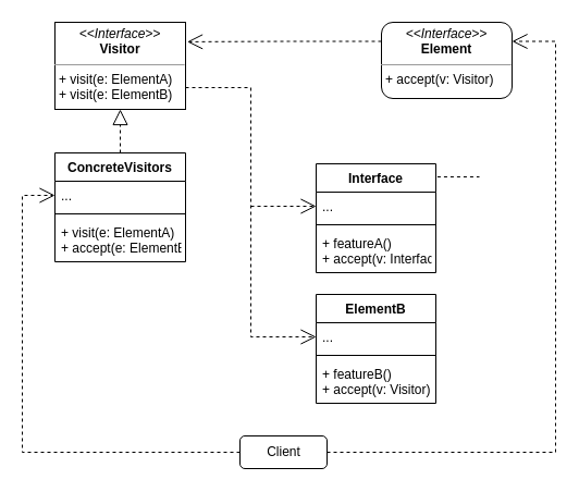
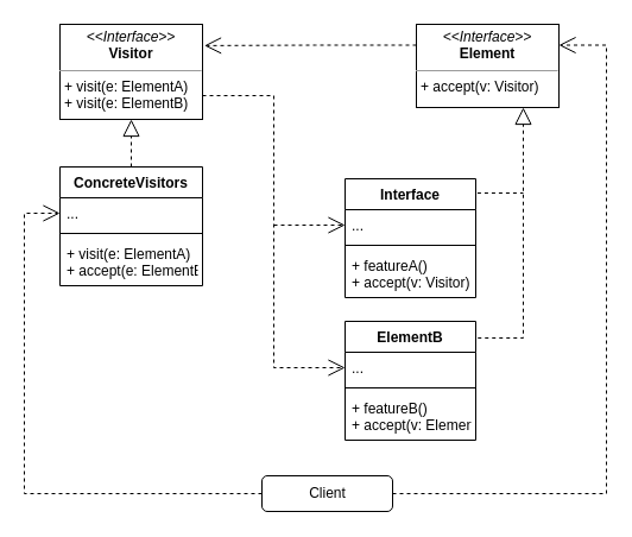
  <mxCell id="0" />
  <mxCell id="1" parent="0" />
  <mxCell id="2" value="" style="edgeStyle=orthogonalEdgeStyle;rounded=0;orthogonalLoop=1;jettySize=auto;html=1;dashed=1;endArrow=open;endFill=0;strokeWidth=1;endSize=12;exitX=0;exitY=0.25;exitDx=0;exitDy=0;entryX=1.013;entryY=0.224;entryDx=0;entryDy=0;entryPerimeter=0;" edge="1" parent="1" source="3" target="4"><mxGeometry relative="1" as="geometry"><mxPoint x="300" y="37" as="targetPoint" /></mxGeometry></mxCell>
- <mxCell id="3" value="&lt;p style=&quot;margin: 0px ; margin-top: 4px ; text-align: center&quot;&gt;&lt;i&gt;&amp;lt;&amp;lt;Interface&amp;gt;&amp;gt;&lt;/i&gt;&lt;br&gt;&lt;b&gt;Element&lt;/b&gt;&lt;/p&gt;&lt;hr size=&quot;1&quot;&gt;&lt;p style=&quot;margin: 0px ; margin-left: 4px&quot;&gt;+ accept(v: Visitor)&lt;/p&gt;" style="verticalAlign=top;align=left;overflow=fill;fontSize=12;fontFamily=Helvetica;html=1;rounded=1;" vertex="1" parent="1"><mxGeometry x="350" y="20" width="120" height="70" as="geometry" /></mxCell>
+ <mxCell id="3" value="&lt;p style=&quot;margin: 0px ; margin-top: 4px ; text-align: center&quot;&gt;&lt;i&gt;&amp;lt;&amp;lt;Interface&amp;gt;&amp;gt;&lt;/i&gt;&lt;br&gt;&lt;b&gt;Element&lt;/b&gt;&lt;/p&gt;&lt;hr size=&quot;1&quot;&gt;&lt;p style=&quot;margin: 0px ; margin-left: 4px&quot;&gt;+ accept(v: Visitor)&lt;/p&gt;" style="verticalAlign=top;align=left;overflow=fill;fontSize=12;fontFamily=Helvetica;html=1;" vertex="1" parent="1"><mxGeometry x="350" y="20" width="120" height="70" as="geometry" /></mxCell>
  <mxCell id="4" value="&lt;p style=&quot;margin: 0px ; margin-top: 4px ; text-align: center&quot;&gt;&lt;i&gt;&amp;lt;&amp;lt;Interface&amp;gt;&amp;gt;&lt;/i&gt;&lt;br&gt;&lt;b&gt;Visitor&lt;/b&gt;&lt;/p&gt;&lt;hr size=&quot;1&quot;&gt;&lt;p style=&quot;margin: 0px ; margin-left: 4px&quot;&gt;+ visit(e: ElementA)&lt;/p&gt;&lt;p style=&quot;margin: 0px ; margin-left: 4px&quot;&gt;+ visit(e: ElementB)&lt;/p&gt;" style="verticalAlign=top;align=left;overflow=fill;fontSize=12;fontFamily=Helvetica;html=1;" vertex="1" parent="1"><mxGeometry x="50" y="20" width="120" height="80" as="geometry" /></mxCell>
  <mxCell id="5" value="Interface" style="swimlane;fontStyle=1;align=center;verticalAlign=top;childLayout=stackLayout;horizontal=1;startSize=26;horizontalStack=0;resizeParent=1;resizeParentMax=0;resizeLast=0;collapsible=1;marginBottom=0;" vertex="1" parent="1"><mxGeometry x="290" y="150" width="110" height="100" as="geometry" /></mxCell>
  <mxCell id="6" value="..." style="text;strokeColor=none;fillColor=none;align=left;verticalAlign=top;spacingLeft=4;spacingRight=4;overflow=hidden;rotatable=0;points=[[0,0.5],[1,0.5]];portConstraint=eastwest;" vertex="1" parent="5"><mxGeometry y="26" width="110" height="26" as="geometry" /></mxCell>
  <mxCell id="7" value="" style="line;strokeWidth=1;fillColor=none;align=left;verticalAlign=middle;spacingTop=-1;spacingLeft=3;spacingRight=3;rotatable=0;labelPosition=right;points=[];portConstraint=eastwest;" vertex="1" parent="5"><mxGeometry y="52" width="110" height="8" as="geometry" /></mxCell>
- <mxCell id="8" value="+ featureA()&#10;+ accept(v: Interface)" style="text;strokeColor=none;fillColor=none;align=left;verticalAlign=top;spacingLeft=4;spacingRight=4;overflow=hidden;rotatable=0;points=[[0,0.5],[1,0.5]];portConstraint=eastwest;" vertex="1" parent="5"><mxGeometry y="60" width="110" height="40" as="geometry" /></mxCell>
+ <mxCell id="8" value="+ featureA()&#10;+ accept(v: Visitor)" style="text;strokeColor=none;fillColor=none;align=left;verticalAlign=top;spacingLeft=4;spacingRight=4;overflow=hidden;rotatable=0;points=[[0,0.5],[1,0.5]];portConstraint=eastwest;" vertex="1" parent="5"><mxGeometry y="60" width="110" height="40" as="geometry" /></mxCell>
  <mxCell id="9" value="ElementB" style="swimlane;fontStyle=1;align=center;verticalAlign=top;childLayout=stackLayout;horizontal=1;startSize=26;horizontalStack=0;resizeParent=1;resizeParentMax=0;resizeLast=0;collapsible=1;marginBottom=0;" vertex="1" parent="1"><mxGeometry x="290" y="270" width="110" height="100" as="geometry" /></mxCell>
  <mxCell id="10" value="..." style="text;strokeColor=none;fillColor=none;align=left;verticalAlign=top;spacingLeft=4;spacingRight=4;overflow=hidden;rotatable=0;points=[[0,0.5],[1,0.5]];portConstraint=eastwest;" vertex="1" parent="9"><mxGeometry y="26" width="110" height="26" as="geometry" /></mxCell>
  <mxCell id="11" value="" style="line;strokeWidth=1;fillColor=none;align=left;verticalAlign=middle;spacingTop=-1;spacingLeft=3;spacingRight=3;rotatable=0;labelPosition=right;points=[];portConstraint=eastwest;" vertex="1" parent="9"><mxGeometry y="52" width="110" height="8" as="geometry" /></mxCell>
- <mxCell id="12" value="+ featureB()&#10;+ accept(v: Visitor)" style="text;strokeColor=none;fillColor=none;align=left;verticalAlign=top;spacingLeft=4;spacingRight=4;overflow=hidden;rotatable=0;points=[[0,0.5],[1,0.5]];portConstraint=eastwest;" vertex="1" parent="9"><mxGeometry y="60" width="110" height="40" as="geometry" /></mxCell>
+ <mxCell id="12" value="+ featureB()&#10;+ accept(v: ElementA)" style="text;strokeColor=none;fillColor=none;align=left;verticalAlign=top;spacingLeft=4;spacingRight=4;overflow=hidden;rotatable=0;points=[[0,0.5],[1,0.5]];portConstraint=eastwest;" vertex="1" parent="9"><mxGeometry y="60" width="110" height="40" as="geometry" /></mxCell>
  <mxCell id="13" value="ConcreteVisitors" style="swimlane;fontStyle=1;align=center;verticalAlign=top;childLayout=stackLayout;horizontal=1;startSize=26;horizontalStack=0;resizeParent=1;resizeParentMax=0;resizeLast=0;collapsible=1;marginBottom=0;" vertex="1" parent="1"><mxGeometry x="50" y="140" width="120" height="100" as="geometry" /></mxCell>
  <mxCell id="14" value="..." style="text;strokeColor=none;fillColor=none;align=left;verticalAlign=top;spacingLeft=4;spacingRight=4;overflow=hidden;rotatable=0;points=[[0,0.5],[1,0.5]];portConstraint=eastwest;" vertex="1" parent="13"><mxGeometry y="26" width="120" height="26" as="geometry" /></mxCell>
  <mxCell id="15" value="" style="line;strokeWidth=1;fillColor=none;align=left;verticalAlign=middle;spacingTop=-1;spacingLeft=3;spacingRight=3;rotatable=0;labelPosition=right;points=[];portConstraint=eastwest;" vertex="1" parent="13"><mxGeometry y="52" width="120" height="8" as="geometry" /></mxCell>
  <mxCell id="16" value="+ visit(e: ElementA)&#10;+ accept(e: ElementB)" style="text;strokeColor=none;fillColor=none;align=left;verticalAlign=top;spacingLeft=4;spacingRight=4;overflow=hidden;rotatable=0;points=[[0,0.5],[1,0.5]];portConstraint=eastwest;" vertex="1" parent="13"><mxGeometry y="60" width="120" height="40" as="geometry" /></mxCell>
  <mxCell id="17" value="" style="endArrow=block;dashed=1;endFill=0;endSize=12;html=1;rounded=0;entryX=0.5;entryY=1;entryDx=0;entryDy=0;" edge="1" parent="1" target="4"><mxGeometry width="160" relative="1" as="geometry"><mxPoint x="110" y="140" as="sourcePoint" /><mxPoint x="210" y="150" as="targetPoint" /></mxGeometry></mxCell>
+ <mxCell id="18" value="" style="endArrow=block;dashed=1;endFill=0;endSize=12;html=1;rounded=0;strokeWidth=1;exitX=1.016;exitY=0.14;exitDx=0;exitDy=0;exitPerimeter=0;entryX=0.75;entryY=1;entryDx=0;entryDy=0;" edge="1" parent="1" source="9" target="3"><mxGeometry width="160" relative="1" as="geometry"><mxPoint x="310" y="150" as="sourcePoint" /><mxPoint x="470" y="150" as="targetPoint" /><Array as="points"><mxPoint x="440" y="284" /></Array></mxGeometry></mxCell>
  <mxCell id="19" value="" style="endArrow=none;dashed=1;endFill=0;endSize=12;html=1;rounded=0;strokeWidth=1;exitX=1.013;exitY=0.12;exitDx=0;exitDy=0;exitPerimeter=0;" edge="1" parent="1" source="5"><mxGeometry width="160" relative="1" as="geometry"><mxPoint x="310" y="200" as="sourcePoint" /><mxPoint x="440" y="162" as="targetPoint" /></mxGeometry></mxCell>
  <mxCell id="20" value="" style="endArrow=open;endFill=1;endSize=12;html=1;rounded=0;dashed=1;strokeWidth=1;exitX=1;exitY=0.75;exitDx=0;exitDy=0;" edge="1" parent="1" source="4"><mxGeometry width="160" relative="1" as="geometry"><mxPoint x="170" y="210" as="sourcePoint" /><mxPoint x="290" y="309" as="targetPoint" /><Array as="points"><mxPoint x="230" y="80" /><mxPoint x="230" y="309" /></Array></mxGeometry></mxCell>
  <mxCell id="21" value="" style="endArrow=open;endFill=1;endSize=12;html=1;rounded=0;dashed=1;strokeWidth=1;entryX=0;entryY=0.5;entryDx=0;entryDy=0;" edge="1" parent="1" target="6"><mxGeometry width="160" relative="1" as="geometry"><mxPoint x="230" y="189" as="sourcePoint" /><mxPoint x="300" y="319" as="targetPoint" /><Array as="points"><mxPoint x="240" y="189" /></Array></mxGeometry></mxCell>
- <mxCell id="22" value="Client" style="html=1;rounded=1;" vertex="1" parent="1"><mxGeometry x="220" y="400" width="80" height="30" as="geometry" /></mxCell>
+ <mxCell id="22" value="Client" style="html=1;rounded=1;" vertex="1" parent="1"><mxGeometry x="220" y="400" width="110" height="30" as="geometry" /></mxCell>
  <mxCell id="23" value="" style="edgeStyle=orthogonalEdgeStyle;rounded=0;orthogonalLoop=1;jettySize=auto;html=1;entryX=0;entryY=0.5;entryDx=0;entryDy=0;dashed=1;endArrow=open;endFill=0;strokeWidth=1;endSize=12;exitX=0;exitY=0.5;exitDx=0;exitDy=0;" edge="1" parent="1" source="22" target="14"><mxGeometry relative="1" as="geometry"><mxPoint x="360.36" y="50.3" as="sourcePoint" /><mxPoint x="180" y="50" as="targetPoint" /><Array as="points"><mxPoint x="20" y="415" /><mxPoint x="20" y="179" /></Array></mxGeometry></mxCell>
  <mxCell id="24" value="" style="edgeStyle=orthogonalEdgeStyle;rounded=0;orthogonalLoop=1;jettySize=auto;html=1;entryX=1;entryY=0.25;entryDx=0;entryDy=0;dashed=1;endArrow=open;endFill=0;strokeWidth=1;endSize=12;exitX=1;exitY=0.5;exitDx=0;exitDy=0;" edge="1" parent="1" source="22" target="3"><mxGeometry relative="1" as="geometry"><mxPoint x="230" y="465" as="sourcePoint" /><mxPoint x="60" y="189" as="targetPoint" /><Array as="points"><mxPoint x="510" y="415" /><mxPoint x="510" y="38" /></Array></mxGeometry></mxCell>
